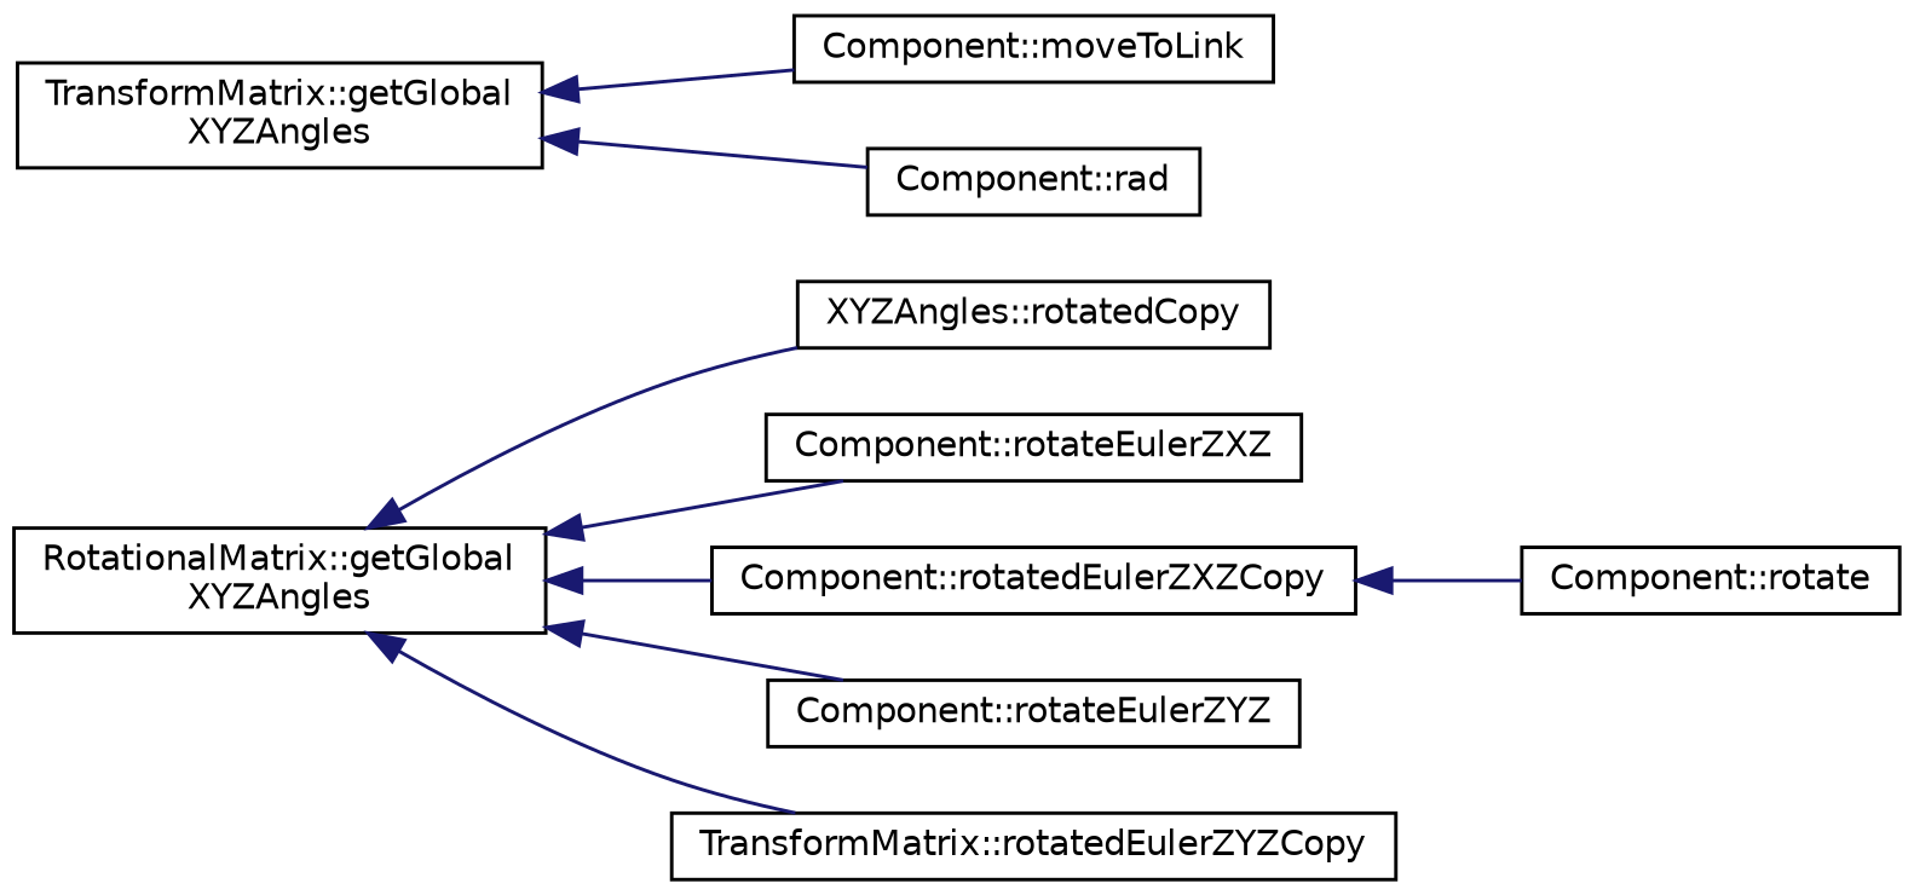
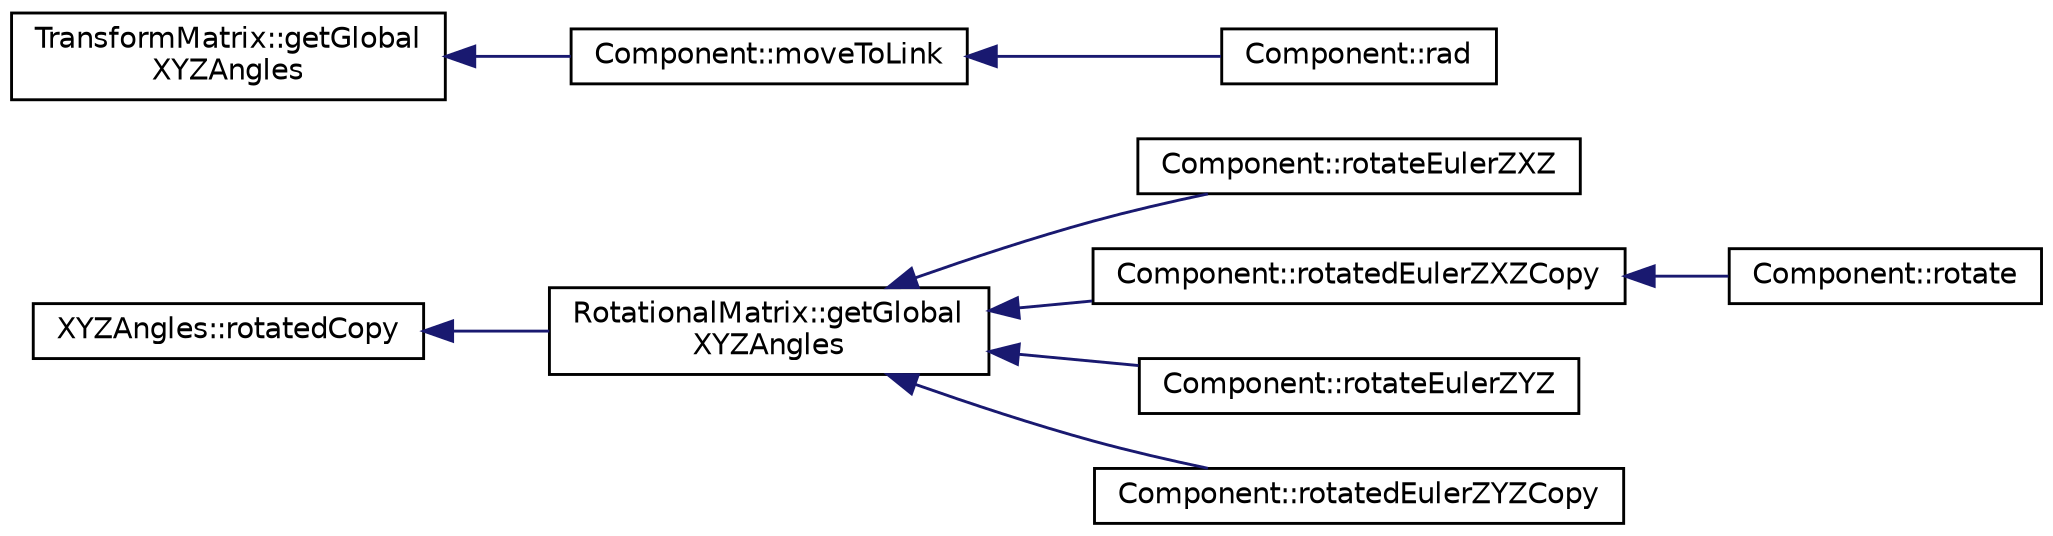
  digraph {
    rankdir=LR
    node [color=black fillcolor=white fontname=Helvetica fontsize=10 shape=record style=filled]
    edge [color=midnightblue dir=back fontname=Helvetica fontsize=10 labelfontname=Helvetica labelfontsize=10 style=solid]
    n1 [height=0.2 label="RotationalMatrix::getGlobal\lXYZAngles" width=0.4]
    n2 [height=0.2 label="XYZAngles::rotatedCopy" width=0.4]
    n3 [height=0.2 label="Component::rotateEulerZXZ" width=0.4]
    n4 [height=0.2 label="Component::rotatedEulerZXZCopy" width=0.4]
    n5 [height=0.2 label="Component::rotateEulerZYZ" width=0.4]
-   n6 [height=0.2 label="TransformMatrix::rotatedEulerZYZCopy" width=0.4]
+   n6 [height=0.2 label="Component::rotatedEulerZYZCopy" width=0.4]
    n7 [height=0.2 label="TransformMatrix::getGlobal\lXYZAngles" width=0.4]
    n8 [height=0.2 label="Component::moveToLink" width=0.4]
    n9 [height=0.2 label="Component::rad" width=0.4]
    n10 [height=0.2 label="Component::rotate" width=0.4]
-   n1 -> n2
+   n2 -> n1
    n1 -> n3
    n1 -> n4
    n1 -> n5
    n1 -> n6
    n4 -> n10
    n7 -> n8
-   n7 -> n9
+   n8 -> n9
  }
